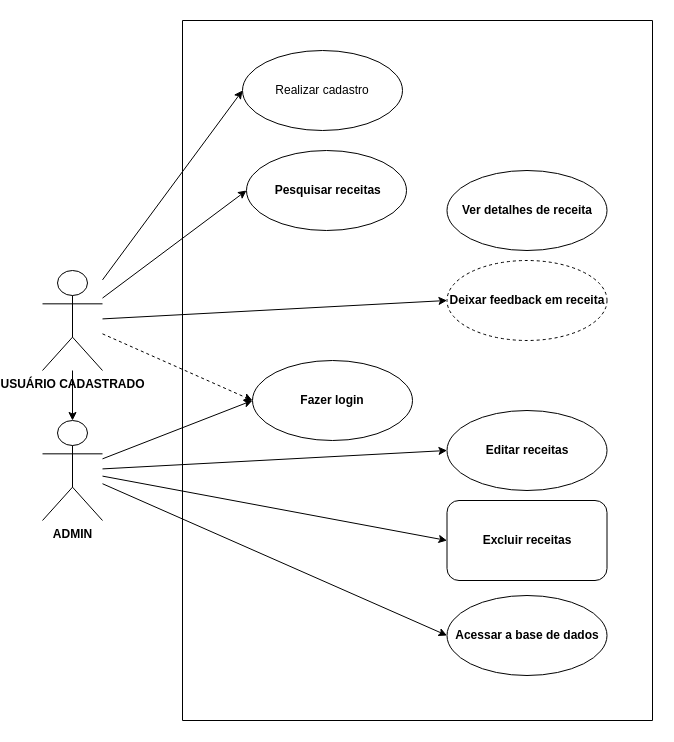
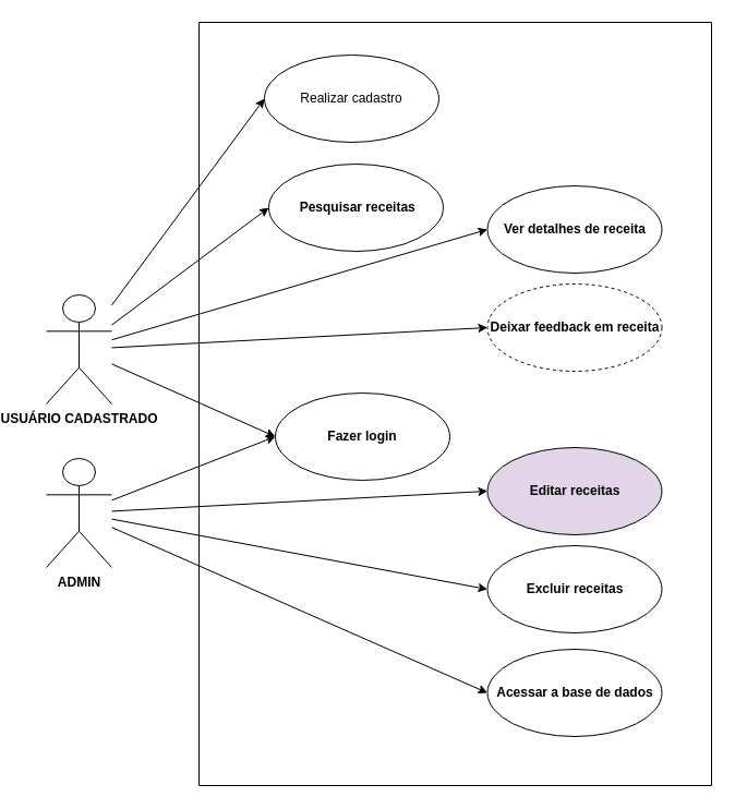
  <mxCell id="0" />
  <mxCell id="1" parent="0" />
  <mxCell id="2" style="edgeStyle=none;html=1;entryX=0;entryY=0.5;entryDx=0;entryDy=0;fontStyle=1" edge="1" parent="1" source="7" target="10"><mxGeometry relative="1" as="geometry" /></mxCell>
- <mxCell id="3" style="edgeStyle=none;html=1;entryX=0;entryY=0.5;entryDx=0;entryDy=0;fontStyle=1;dashed=1;" edge="1" parent="1" source="7" target="13"><mxGeometry relative="1" as="geometry" /></mxCell>
+ <mxCell id="3" style="edgeStyle=none;html=1;entryX=0;entryY=0.5;entryDx=0;entryDy=0;fontStyle=1" edge="1" parent="1" source="7" target="13"><mxGeometry relative="1" as="geometry" /></mxCell>
  <mxCell id="4" style="edgeStyle=none;html=1;entryX=0;entryY=0.5;entryDx=0;entryDy=0;fontStyle=1" edge="1" parent="1" source="7" target="11"><mxGeometry relative="1" as="geometry" /></mxCell>
  <mxCell id="5" style="edgeStyle=none;html=1;entryX=0;entryY=0.5;entryDx=0;entryDy=0;fontStyle=1" edge="1" parent="1" source="7" target="9"><mxGeometry relative="1" as="geometry" /></mxCell>
- <mxCell id="6" style="edgeStyle=none;html=1;fontStyle=1;" edge="1" parent="1" source="7" target="21"><mxGeometry relative="1" as="geometry" /></mxCell>
+ <mxCell id="6" style="edgeStyle=none;html=1;entryX=0;entryY=0.5;entryDx=0;entryDy=0;fontStyle=1" edge="1" parent="1" source="7" target="12"><mxGeometry relative="1" as="geometry" /></mxCell>
  <mxCell id="7" value="USUÁRIO CADASTRADO" style="shape=umlActor;verticalLabelPosition=bottom;verticalAlign=top;html=1;outlineConnect=0;fontStyle=1" vertex="1" parent="1"><mxGeometry x="20" y="270" width="60" height="100" as="geometry" /></mxCell>
  <mxCell id="8" value="" style="swimlane;startSize=0;fontStyle=3" vertex="1" parent="1"><mxGeometry x="160" y="20" width="470" height="700" as="geometry" /></mxCell>
  <mxCell id="9" value="&lt;div style=&quot;&quot;&gt;&lt;span style=&quot;background-color: initial; white-space: pre;&quot;&gt;&#09;&lt;/span&gt;&lt;span style=&quot;background-color: initial;&quot;&gt;Pesquisar receitas&lt;/span&gt;&lt;br&gt;&lt;/div&gt;" style="ellipse;whiteSpace=wrap;html=1;align=left;horizontal=1;verticalAlign=middle;fontStyle=1" vertex="1" parent="8"><mxGeometry x="64" y="130" width="160" height="80" as="geometry" /></mxCell>
  <mxCell id="10" value="&lt;div style=&quot;&quot;&gt;Realizar cadastro&lt;/div&gt;" style="ellipse;whiteSpace=wrap;html=1;align=center;horizontal=1;verticalAlign=middle;" vertex="1" parent="8"><mxGeometry x="60" y="30" width="160" height="80" as="geometry" /></mxCell>
  <mxCell id="11" value="&lt;div style=&quot;&quot;&gt;&lt;span style=&quot;&quot;&gt;Deixar feedback em receita&lt;/span&gt;&lt;br&gt;&lt;/div&gt;" style="ellipse;whiteSpace=wrap;html=1;align=center;horizontal=1;verticalAlign=middle;fontStyle=1;dashed=1;" vertex="1" parent="8"><mxGeometry x="264.5" y="240" width="160" height="80" as="geometry" /></mxCell>
  <mxCell id="12" value="&lt;div style=&quot;&quot;&gt;&lt;span style=&quot;&quot;&gt;Ver detalhes de receita&lt;/span&gt;&lt;br&gt;&lt;/div&gt;" style="ellipse;whiteSpace=wrap;html=1;align=center;horizontal=1;verticalAlign=middle;fontStyle=1" vertex="1" parent="8"><mxGeometry x="264.5" y="150" width="160" height="80" as="geometry" /></mxCell>
  <mxCell id="13" value="&lt;div style=&quot;&quot;&gt;Fazer login&lt;/div&gt;" style="ellipse;whiteSpace=wrap;html=1;align=center;horizontal=1;verticalAlign=middle;fontStyle=1" vertex="1" parent="8"><mxGeometry x="70" y="340" width="160" height="80" as="geometry" /></mxCell>
- <mxCell id="14" value="&lt;div style=&quot;&quot;&gt;Editar receitas&lt;/div&gt;" style="ellipse;whiteSpace=wrap;html=1;align=center;horizontal=1;verticalAlign=middle;fontStyle=1" vertex="1" parent="8"><mxGeometry x="264.5" y="390" width="160" height="80" as="geometry" /></mxCell>
- <mxCell id="15" value="&lt;div style=&quot;&quot;&gt;Excluir receitas&lt;/div&gt;" style="whiteSpace=wrap;html=1;align=center;horizontal=1;verticalAlign=middle;fontStyle=1;rounded=1;" vertex="1" parent="8"><mxGeometry x="264.5" y="480" width="160" height="80" as="geometry" /></mxCell>
+ <mxCell id="14" value="&lt;div style=&quot;&quot;&gt;Editar receitas&lt;/div&gt;" style="ellipse;whiteSpace=wrap;html=1;align=center;horizontal=1;verticalAlign=middle;fontStyle=1;fillColor=#e1d5e7;" vertex="1" parent="8"><mxGeometry x="264.5" y="390" width="160" height="80" as="geometry" /></mxCell>
+ <mxCell id="15" value="&lt;div style=&quot;&quot;&gt;Excluir receitas&lt;/div&gt;" style="ellipse;whiteSpace=wrap;html=1;align=center;horizontal=1;verticalAlign=middle;fontStyle=1" vertex="1" parent="8"><mxGeometry x="264.5" y="480" width="160" height="80" as="geometry" /></mxCell>
  <mxCell id="16" value="&lt;div style=&quot;&quot;&gt;Acessar a base de dados&lt;/div&gt;" style="ellipse;whiteSpace=wrap;html=1;align=center;horizontal=1;verticalAlign=middle;fontStyle=1" vertex="1" parent="8"><mxGeometry x="264.5" y="575" width="160" height="80" as="geometry" /></mxCell>
  <mxCell id="17" style="edgeStyle=none;html=1;entryX=0;entryY=0.5;entryDx=0;entryDy=0;fontStyle=1" edge="1" parent="1" source="21" target="13"><mxGeometry relative="1" as="geometry" /></mxCell>
  <mxCell id="18" style="edgeStyle=none;html=1;entryX=0;entryY=0.5;entryDx=0;entryDy=0;fontStyle=1" edge="1" parent="1" source="21" target="14"><mxGeometry relative="1" as="geometry" /></mxCell>
  <mxCell id="19" style="edgeStyle=none;html=1;entryX=0;entryY=0.5;entryDx=0;entryDy=0;fontStyle=1" edge="1" parent="1" source="21" target="15"><mxGeometry relative="1" as="geometry" /></mxCell>
  <mxCell id="20" style="edgeStyle=none;html=1;entryX=0;entryY=0.5;entryDx=0;entryDy=0;" edge="1" parent="1" source="21" target="16"><mxGeometry relative="1" as="geometry" /></mxCell>
  <mxCell id="21" value="ADMIN" style="shape=umlActor;verticalLabelPosition=bottom;verticalAlign=top;html=1;outlineConnect=0;fontStyle=1" vertex="1" parent="1"><mxGeometry x="20" y="420" width="60" height="100" as="geometry" /></mxCell>
